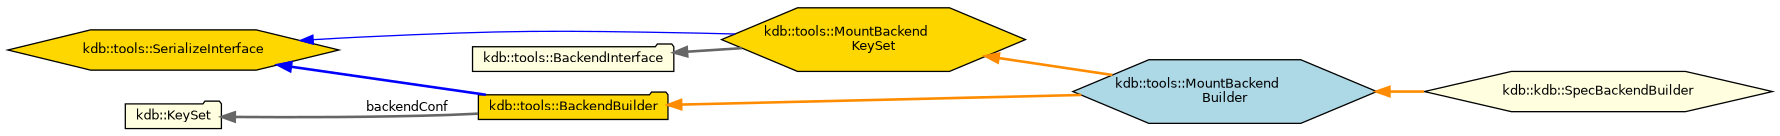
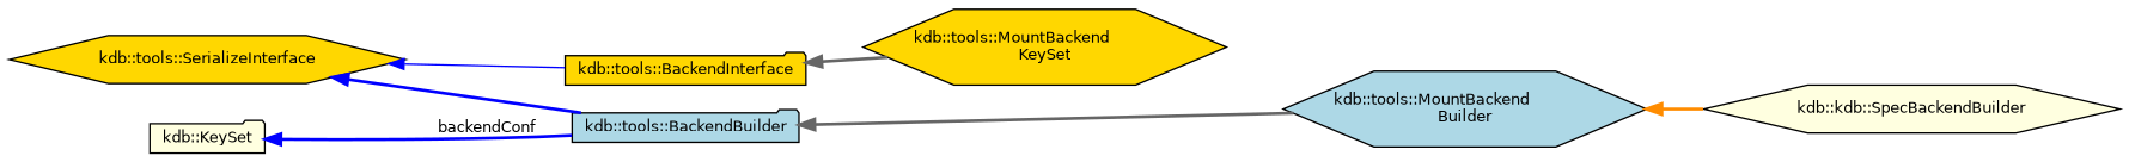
  digraph {
    rankdir=LR
    node [color=black fillcolor=gold fontname=Helvetica fontsize=10 shape=hexagon style=filled]
    edge [color=gray40 dir=back fontname=Helvetica fontsize=10 labelfontname=Helvetica labelfontsize=10 style=bold]
    n1 [fillcolor=lightyellow fontcolor=black height=0.2 label="kdb::kdb::SpecBackendBuilder" width=0.4]
    n2 [fillcolor=lightblue height=0.2 label="kdb::tools::MountBackend\lBuilder" width=0.4]
    n3 [height=0.2 label="kdb::tools::MountBackend\lKeySet" width=0.4]
-   n4 [fillcolor=lightyellow height=0.2 label="kdb::tools::BackendInterface" shape=folder width=0.4]
-   n5 [height=0.2 label="kdb::tools::BackendBuilder" shape=folder width=0.4]
+   n4 [height=0.2 label="kdb::tools::BackendInterface" shape=folder width=0.4]
+   n5 [fillcolor=lightblue height=0.2 label="kdb::tools::BackendBuilder" shape=folder width=0.4]
    n6 [height=0.2 label="kdb::tools::SerializeInterface" width=0.4]
    n7 [fillcolor=lightyellow height=0.2 label="kdb::KeySet" shape=folder width=0.4]
    n2 -> n1 [color=darkorange]
-   n3 -> n2 [color=darkorange]
    n4 -> n3
-   n5 -> n2 [color=darkorange]
-   n6 -> n3 [color=blue style=solid]
+   n5 -> n2
+   n6 -> n4 [color=blue style=solid]
    n6 -> n5 [color=blue]
-   n7 -> n5 [label=" backendConf"]
+   n7 -> n5 [color=blue label=" backendConf"]
  }
